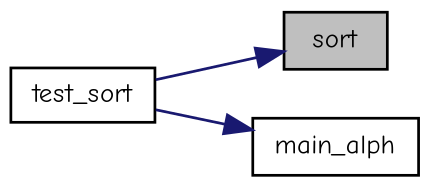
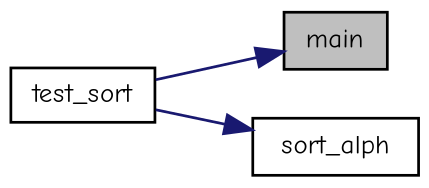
  digraph {
    fontname="Comic Neue"
    rankdir=LR
    node [color=black fillcolor=white fontname="Comic Neue" fontsize=10 shape=record style=filled]
    edge [color=midnightblue fontname="Comic Neue" fontsize=10 labelfontname=Helvetica labelfontsize=10 style=solid]
-   n1 [fillcolor=grey75 fontcolor=black height=0.2 label=sort width=0.4]
+   n1 [fillcolor=grey75 fontcolor=black height=0.2 label=main width=0.4]
    n2 [height=0.2 label=test_sort width=0.4]
-   n3 [height=0.2 label=main_alph width=0.4]
+   n3 [height=0.2 label=sort_alph width=0.4]
    n2 -> n1
    n2 -> n3
  }
